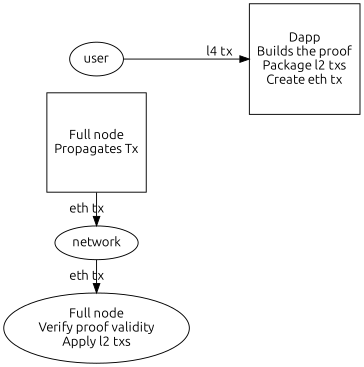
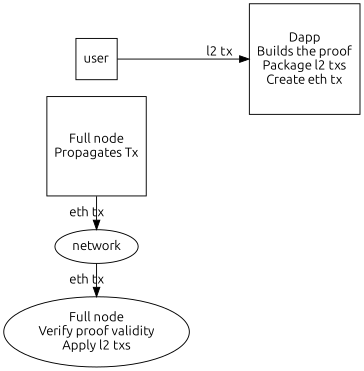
  digraph {
    fontname=Ubuntu
    rankdir=LR
    node [fontname=Ubuntu]
    edge [fontname=Ubuntu]
    n1 [label="Full node\nPropagates Tx" shape=square]
    n2 [label="Full node\nVerify proof validity\nApply l2 txs" shape=ellipse]
    network
    n4 [label="Dapp\nBuilds the proof\nPackage l2 txs\nCreate eth tx" shape=square]
-   user
+   user [shape=square]
    subgraph sub_1 {
      rank=same
      n1
      n2
      network
    }
    n1 -> network [label="eth tx"]
    network -> n2 [label="eth tx"]
-   user -> n4 [label="l4 tx"]
+   user -> n4 [label="l2 tx"]
  }
